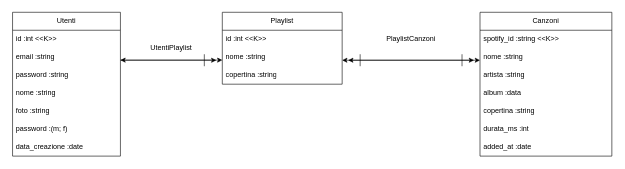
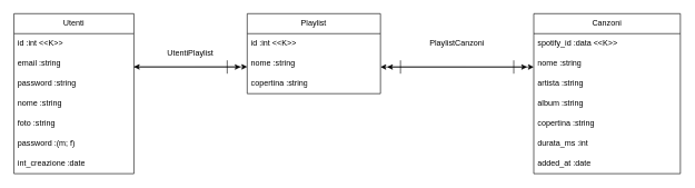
  <mxCell id="0" />
  <mxCell id="1" parent="0" />
  <mxCell id="2" value="Utenti" style="swimlane;fontStyle=0;childLayout=stackLayout;horizontal=1;startSize=30;horizontalStack=0;resizeParent=1;resizeParentMax=0;resizeLast=0;collapsible=1;marginBottom=0;whiteSpace=wrap;html=1;" vertex="1" parent="1"><mxGeometry x="20" y="20" width="180" height="240" as="geometry" /></mxCell>
  <mxCell id="3" value="id :int &amp;lt;&amp;lt;K&amp;gt;&amp;gt;" style="text;strokeColor=none;fillColor=none;align=left;verticalAlign=middle;spacingLeft=4;spacingRight=4;overflow=hidden;points=[[0,0.5],[1,0.5]];portConstraint=eastwest;rotatable=0;whiteSpace=wrap;html=1;" vertex="1" parent="2"><mxGeometry y="30" width="180" height="30" as="geometry" /></mxCell>
  <mxCell id="4" value="email :string" style="text;strokeColor=none;fillColor=none;align=left;verticalAlign=middle;spacingLeft=4;spacingRight=4;overflow=hidden;points=[[0,0.5],[1,0.5]];portConstraint=eastwest;rotatable=0;whiteSpace=wrap;html=1;" vertex="1" parent="2"><mxGeometry y="60" width="180" height="30" as="geometry" /></mxCell>
  <mxCell id="5" value="password :string" style="text;strokeColor=none;fillColor=none;align=left;verticalAlign=middle;spacingLeft=4;spacingRight=4;overflow=hidden;points=[[0,0.5],[1,0.5]];portConstraint=eastwest;rotatable=0;whiteSpace=wrap;html=1;" vertex="1" parent="2"><mxGeometry y="90" width="180" height="30" as="geometry" /></mxCell>
  <mxCell id="6" value="nome :string" style="text;strokeColor=none;fillColor=none;align=left;verticalAlign=middle;spacingLeft=4;spacingRight=4;overflow=hidden;points=[[0,0.5],[1,0.5]];portConstraint=eastwest;rotatable=0;whiteSpace=wrap;html=1;" vertex="1" parent="2"><mxGeometry y="120" width="180" height="30" as="geometry" /></mxCell>
  <mxCell id="7" value="foto :string" style="text;strokeColor=none;fillColor=none;align=left;verticalAlign=middle;spacingLeft=4;spacingRight=4;overflow=hidden;points=[[0,0.5],[1,0.5]];portConstraint=eastwest;rotatable=0;whiteSpace=wrap;html=1;" vertex="1" parent="2"><mxGeometry y="150" width="180" height="30" as="geometry" /></mxCell>
  <mxCell id="8" value="password :(m; f)" style="text;strokeColor=none;fillColor=none;align=left;verticalAlign=middle;spacingLeft=4;spacingRight=4;overflow=hidden;points=[[0,0.5],[1,0.5]];portConstraint=eastwest;rotatable=0;whiteSpace=wrap;html=1;" vertex="1" parent="2"><mxGeometry y="180" width="180" height="30" as="geometry" /></mxCell>
- <mxCell id="9" value="data_creazione :date" style="text;strokeColor=none;fillColor=none;align=left;verticalAlign=middle;spacingLeft=4;spacingRight=4;overflow=hidden;points=[[0,0.5],[1,0.5]];portConstraint=eastwest;rotatable=0;whiteSpace=wrap;html=1;" vertex="1" parent="2"><mxGeometry y="210" width="180" height="30" as="geometry" /></mxCell>
+ <mxCell id="9" value="int_creazione :date" style="text;strokeColor=none;fillColor=none;align=left;verticalAlign=middle;spacingLeft=4;spacingRight=4;overflow=hidden;points=[[0,0.5],[1,0.5]];portConstraint=eastwest;rotatable=0;whiteSpace=wrap;html=1;" vertex="1" parent="2"><mxGeometry y="210" width="180" height="30" as="geometry" /></mxCell>
  <mxCell id="10" value="Playlist" style="swimlane;fontStyle=0;childLayout=stackLayout;horizontal=1;startSize=30;horizontalStack=0;resizeParent=1;resizeParentMax=0;resizeLast=0;collapsible=1;marginBottom=0;whiteSpace=wrap;html=1;" vertex="1" parent="1"><mxGeometry x="370" y="20" width="200" height="120" as="geometry" /></mxCell>
  <mxCell id="11" value="id :int &amp;lt;&amp;lt;K&amp;gt;&amp;gt;" style="text;strokeColor=none;fillColor=none;align=left;verticalAlign=middle;spacingLeft=4;spacingRight=4;overflow=hidden;points=[[0,0.5],[1,0.5]];portConstraint=eastwest;rotatable=0;whiteSpace=wrap;html=1;" vertex="1" parent="10"><mxGeometry y="30" width="200" height="30" as="geometry" /></mxCell>
  <mxCell id="12" value="nome :string" style="text;strokeColor=none;fillColor=none;align=left;verticalAlign=middle;spacingLeft=4;spacingRight=4;overflow=hidden;points=[[0,0.5],[1,0.5]];portConstraint=eastwest;rotatable=0;whiteSpace=wrap;html=1;" vertex="1" parent="10"><mxGeometry y="60" width="200" height="30" as="geometry" /></mxCell>
  <mxCell id="13" value="copertina :string" style="text;strokeColor=none;fillColor=none;align=left;verticalAlign=middle;spacingLeft=4;spacingRight=4;overflow=hidden;points=[[0,0.5],[1,0.5]];portConstraint=eastwest;rotatable=0;whiteSpace=wrap;html=1;" vertex="1" parent="10"><mxGeometry y="90" width="200" height="30" as="geometry" /></mxCell>
  <mxCell id="14" value="Canzoni" style="swimlane;fontStyle=0;childLayout=stackLayout;horizontal=1;startSize=30;horizontalStack=0;resizeParent=1;resizeParentMax=0;resizeLast=0;collapsible=1;marginBottom=0;whiteSpace=wrap;html=1;" vertex="1" parent="1"><mxGeometry x="800" y="20" width="220" height="240" as="geometry" /></mxCell>
- <mxCell id="15" value="spotify_id :string &amp;lt;&amp;lt;K&amp;gt;&amp;gt;" style="text;strokeColor=none;fillColor=none;align=left;verticalAlign=middle;spacingLeft=4;spacingRight=4;overflow=hidden;points=[[0,0.5],[1,0.5]];portConstraint=eastwest;rotatable=0;whiteSpace=wrap;html=1;" vertex="1" parent="14"><mxGeometry y="30" width="220" height="30" as="geometry" /></mxCell>
+ <mxCell id="15" value="spotify_id :data &amp;lt;&amp;lt;K&amp;gt;&amp;gt;" style="text;strokeColor=none;fillColor=none;align=left;verticalAlign=middle;spacingLeft=4;spacingRight=4;overflow=hidden;points=[[0,0.5],[1,0.5]];portConstraint=eastwest;rotatable=0;whiteSpace=wrap;html=1;" vertex="1" parent="14"><mxGeometry y="30" width="220" height="30" as="geometry" /></mxCell>
  <mxCell id="16" value="nome :string" style="text;strokeColor=none;fillColor=none;align=left;verticalAlign=middle;spacingLeft=4;spacingRight=4;overflow=hidden;points=[[0,0.5],[1,0.5]];portConstraint=eastwest;rotatable=0;whiteSpace=wrap;html=1;" vertex="1" parent="14"><mxGeometry y="60" width="220" height="30" as="geometry" /></mxCell>
  <mxCell id="17" value="artista :string" style="text;strokeColor=none;fillColor=none;align=left;verticalAlign=middle;spacingLeft=4;spacingRight=4;overflow=hidden;points=[[0,0.5],[1,0.5]];portConstraint=eastwest;rotatable=0;whiteSpace=wrap;html=1;" vertex="1" parent="14"><mxGeometry y="90" width="220" height="30" as="geometry" /></mxCell>
- <mxCell id="18" value="album :data" style="text;strokeColor=none;fillColor=none;align=left;verticalAlign=middle;spacingLeft=4;spacingRight=4;overflow=hidden;points=[[0,0.5],[1,0.5]];portConstraint=eastwest;rotatable=0;whiteSpace=wrap;html=1;" vertex="1" parent="14"><mxGeometry y="120" width="220" height="30" as="geometry" /></mxCell>
+ <mxCell id="18" value="album :string" style="text;strokeColor=none;fillColor=none;align=left;verticalAlign=middle;spacingLeft=4;spacingRight=4;overflow=hidden;points=[[0,0.5],[1,0.5]];portConstraint=eastwest;rotatable=0;whiteSpace=wrap;html=1;" vertex="1" parent="14"><mxGeometry y="120" width="220" height="30" as="geometry" /></mxCell>
  <mxCell id="19" value="copertina :string" style="text;strokeColor=none;fillColor=none;align=left;verticalAlign=middle;spacingLeft=4;spacingRight=4;overflow=hidden;points=[[0,0.5],[1,0.5]];portConstraint=eastwest;rotatable=0;whiteSpace=wrap;html=1;" vertex="1" parent="14"><mxGeometry y="150" width="220" height="30" as="geometry" /></mxCell>
  <mxCell id="20" value="durata_ms :int" style="text;strokeColor=none;fillColor=none;align=left;verticalAlign=middle;spacingLeft=4;spacingRight=4;overflow=hidden;points=[[0,0.5],[1,0.5]];portConstraint=eastwest;rotatable=0;whiteSpace=wrap;html=1;" vertex="1" parent="14"><mxGeometry y="180" width="220" height="30" as="geometry" /></mxCell>
  <mxCell id="21" value="added_at :date" style="text;strokeColor=none;fillColor=none;align=left;verticalAlign=middle;spacingLeft=4;spacingRight=4;overflow=hidden;points=[[0,0.5],[1,0.5]];portConstraint=eastwest;rotatable=0;whiteSpace=wrap;html=1;" vertex="1" parent="14"><mxGeometry y="210" width="220" height="30" as="geometry" /></mxCell>
  <mxCell id="22" value="" style="endArrow=classic;startArrow=classic;html=1;rounded=0;entryX=0;entryY=0.66;entryDx=0;entryDy=0;exitX=1;exitY=0.5;exitDx=0;exitDy=0;entryPerimeter=0;" edge="1" parent="1" target="12"><mxGeometry width="50" height="50" relative="1" as="geometry"><mxPoint x="200" y="99.81" as="sourcePoint" /><mxPoint x="290" y="99.81" as="targetPoint" /></mxGeometry></mxCell>
  <mxCell id="23" value="" style="endArrow=classic;html=1;rounded=0;" edge="1" parent="1"><mxGeometry width="50" height="50" relative="1" as="geometry"><mxPoint x="200" y="100" as="sourcePoint" /><mxPoint x="360" y="100" as="targetPoint" /></mxGeometry></mxCell>
  <mxCell id="24" value="" style="endArrow=none;html=1;rounded=0;" edge="1" parent="1"><mxGeometry width="50" height="50" relative="1" as="geometry"><mxPoint x="340" y="110" as="sourcePoint" /><mxPoint x="340" y="90" as="targetPoint" /></mxGeometry></mxCell>
  <mxCell id="25" value="UtentiPlaylist" style="text;html=1;align=center;verticalAlign=middle;whiteSpace=wrap;rounded=0;" vertex="1" parent="1"><mxGeometry x="240" y="65" width="90" height="30" as="geometry" /></mxCell>
  <mxCell id="26" value="" style="endArrow=classic;startArrow=classic;html=1;rounded=0;entryX=0;entryY=0.667;entryDx=0;entryDy=0;entryPerimeter=0;" edge="1" parent="1" target="16"><mxGeometry width="50" height="50" relative="1" as="geometry"><mxPoint x="570" y="100" as="sourcePoint" /><mxPoint x="650" y="100" as="targetPoint" /></mxGeometry></mxCell>
  <mxCell id="27" value="" style="endArrow=classic;startArrow=classic;html=1;rounded=0;" edge="1" parent="1"><mxGeometry width="50" height="50" relative="1" as="geometry"><mxPoint x="580" y="100" as="sourcePoint" /><mxPoint x="790" y="100" as="targetPoint" /></mxGeometry></mxCell>
  <mxCell id="28" value="" style="endArrow=none;html=1;rounded=0;" edge="1" parent="1"><mxGeometry width="50" height="50" relative="1" as="geometry"><mxPoint x="770" y="110" as="sourcePoint" /><mxPoint x="770" y="90" as="targetPoint" /></mxGeometry></mxCell>
  <mxCell id="29" value="" style="endArrow=none;html=1;rounded=0;" edge="1" parent="1"><mxGeometry width="50" height="50" relative="1" as="geometry"><mxPoint x="600" y="110" as="sourcePoint" /><mxPoint x="600" y="90" as="targetPoint" /></mxGeometry></mxCell>
  <mxCell id="30" value="PlaylistCanzoni" style="text;html=1;align=center;verticalAlign=middle;whiteSpace=wrap;rounded=0;" vertex="1" parent="1"><mxGeometry x="640" y="50" width="90" height="30" as="geometry" /></mxCell>
